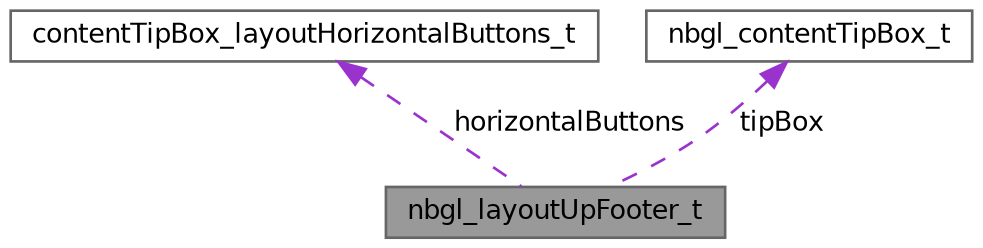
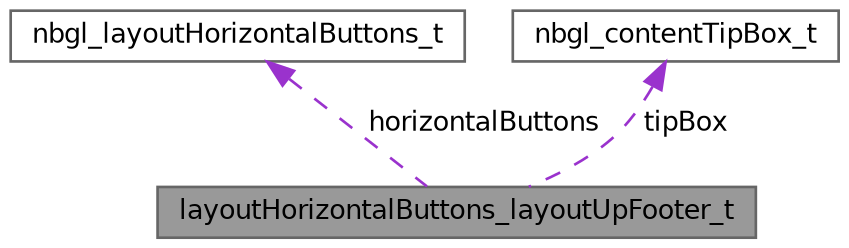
  digraph {
    node [color=gray40 fillcolor=white fontname=Helvetica fontsize=10 shape=box style=filled]
    edge [color=darkorchid3 dir=back fontname=Helvetica fontsize=10 labelfontname=Helvetica labelfontsize=10 style=dashed]
-   n1 [fillcolor=grey60 fontcolor=black height=0.2 label=nbgl_layoutUpFooter_t width=0.4]
-   n2 [height=0.2 label=contentTipBox_layoutHorizontalButtons_t width=0.4]
+   n1 [fillcolor=grey60 fontcolor=black height=0.2 label=layoutHorizontalButtons_layoutUpFooter_t width=0.4]
+   n2 [height=0.2 label=nbgl_layoutHorizontalButtons_t width=0.4]
    n3 [height=0.2 label=nbgl_contentTipBox_t width=0.4]
    n2 -> n1 [label=" horizontalButtons"]
    n3 -> n1 [label=" tipBox"]
  }
